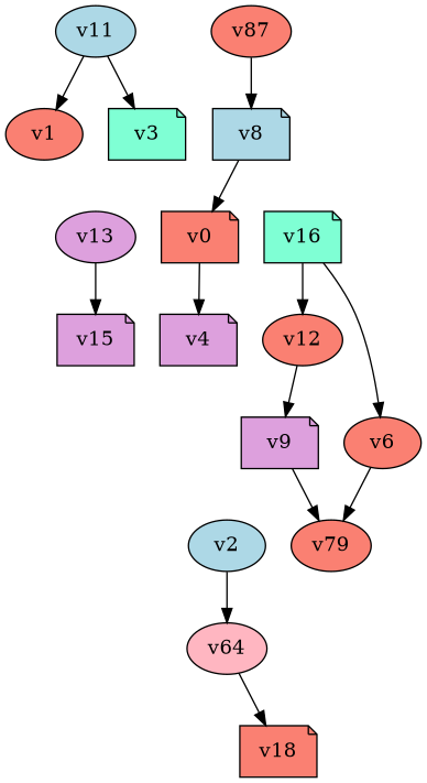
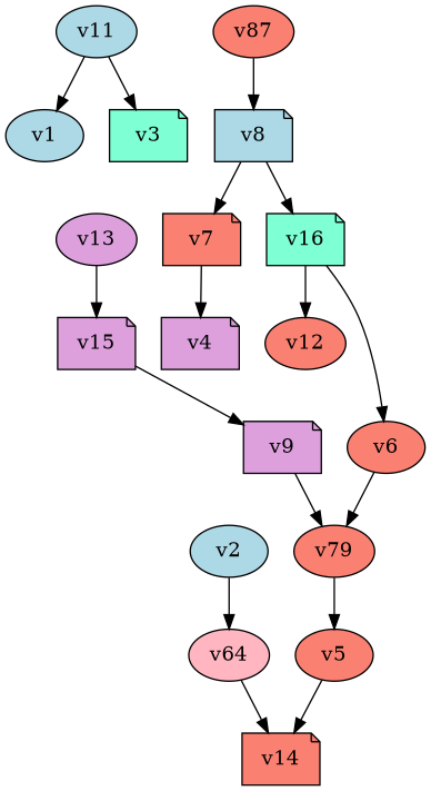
  digraph {
    rankdir=TD
    node [fillcolor=salmon shape=ellipse style=filled]
-   v1
+   v1 [fillcolor=lightblue]
    v2 [fillcolor=lightblue]
    n3 [fillcolor=lightpink label=v64]
-   v18 [shape=note]
+   v18 [shape=note label=v14]
    v3 [fillcolor=aquamarine shape=note]
    v4 [fillcolor=plum shape=note]
+   v5
    v6
    n9 [label=v79]
-   v7 [shape=note label=v0]
+   v7 [shape=note]
    v8 [fillcolor=lightblue shape=note]
    v16 [fillcolor=aquamarine shape=note]
    v12
    v9 [fillcolor=plum shape=note]
    v11 [fillcolor=lightblue]
    v13 [fillcolor=plum]
    v15 [fillcolor=plum shape=note]
    n18 [label=v87]
    v2 -> n3
    n3 -> v18
+   v5 -> v18
    v6 -> n9
+   n9 -> v5
    v7 -> v4
    v8 -> v7
+   v8 -> v16
    v16 -> v6
    v16 -> v12
    v9 -> n9
    v11 -> v1
    v11 -> v3
    v13 -> v15
-   v12 -> v9
+   v15 -> v9
    n18 -> v8
  }
